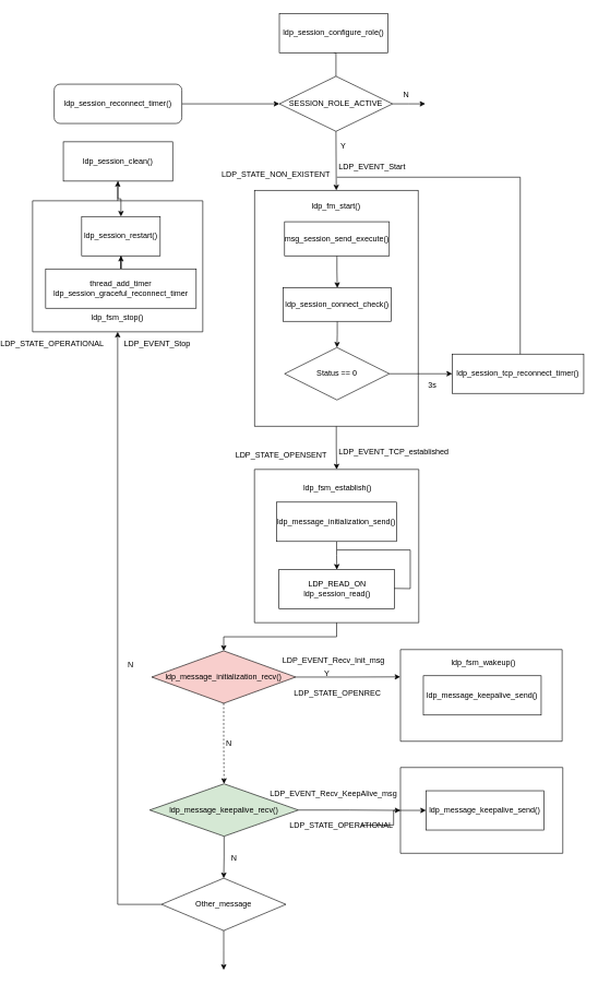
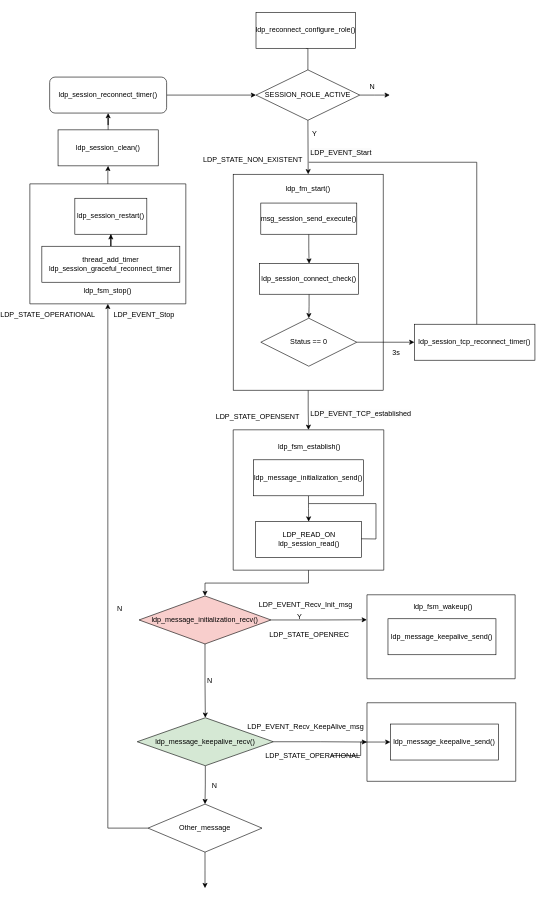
  <mxCell id="0" />
  <mxCell id="1" parent="0" />
  <mxCell id="2" style="edgeStyle=orthogonalEdgeStyle;rounded=0;orthogonalLoop=1;jettySize=auto;html=1;exitX=0.5;exitY=1;exitDx=0;exitDy=0;entryX=0.5;entryY=0;entryDx=0;entryDy=0;endArrow=none;" edge="1" parent="1" source="3" target="6"><mxGeometry relative="1" as="geometry" /></mxCell>
- <mxCell id="3" value="ldp_session_configure_role()" style="rounded=0;whiteSpace=wrap;html=1;" vertex="1" parent="1"><mxGeometry y="20" width="166" height="60" as="geometry" x="397" /></mxCell>
+ <mxCell id="3" value="ldp_reconnect_configure_role()" style="rounded=0;whiteSpace=wrap;html=1;" vertex="1" parent="1"><mxGeometry y="20" width="166" height="60" as="geometry" x="397" /></mxCell>
  <mxCell id="4" style="edgeStyle=orthogonalEdgeStyle;rounded=0;orthogonalLoop=1;jettySize=auto;html=1;entryX=0.5;entryY=0;entryDx=0;entryDy=0;" edge="1" parent="1" target="10"><mxGeometry relative="1" as="geometry"><mxPoint x="480" y="340" as="targetPoint" /><mxPoint x="483.5" y="200" as="sourcePoint" /></mxGeometry></mxCell>
  <mxCell id="5" style="edgeStyle=orthogonalEdgeStyle;rounded=0;orthogonalLoop=1;jettySize=auto;html=1;exitX=1;exitY=0.5;exitDx=0;exitDy=0;" edge="1" parent="1" source="6"><mxGeometry relative="1" as="geometry"><mxPoint x="620" y="158" as="targetPoint" /></mxGeometry></mxCell>
  <mxCell id="6" value="SESSION_ROLE_ACTIVE" style="rhombus;whiteSpace=wrap;html=1;" vertex="1" parent="1"><mxGeometry y="116" width="173" height="84" as="geometry" x="397" /></mxCell>
  <mxCell id="7" value="N" style="text;html=1;strokeColor=none;fillColor=none;align=center;verticalAlign=middle;whiteSpace=wrap;rounded=0;" vertex="1" parent="1"><mxGeometry x="561" y="129" width="60" height="30" as="geometry" /></mxCell>
  <mxCell id="8" value="Y" style="text;html=1;strokeColor=none;fillColor=none;align=center;verticalAlign=middle;whiteSpace=wrap;rounded=0;" vertex="1" parent="1"><mxGeometry x="465" y="207" width="60" height="30" as="geometry" /></mxCell>
  <mxCell id="9" style="edgeStyle=orthogonalEdgeStyle;rounded=0;orthogonalLoop=1;jettySize=auto;html=1;entryX=0.5;entryY=0;entryDx=0;entryDy=0;" edge="1" parent="1" source="10" target="30"><mxGeometry relative="1" as="geometry" /></mxCell>
  <mxCell id="10" value="" style="rounded=0;whiteSpace=wrap;html=1;" vertex="1" parent="1"><mxGeometry x="359" y="290" width="250" height="360" as="geometry" /></mxCell>
  <mxCell id="11" value="&lt;span style=&quot;color: rgb(0, 0, 0); font-family: Helvetica; font-size: 12px; font-style: normal; font-variant-ligatures: normal; font-variant-caps: normal; font-weight: 400; letter-spacing: normal; orphans: 2; text-align: center; text-indent: 0px; text-transform: none; widows: 2; word-spacing: 0px; -webkit-text-stroke-width: 0px; background-color: rgb(251, 251, 251); text-decoration-thickness: initial; text-decoration-style: initial; text-decoration-color: initial; float: none; display: inline !important;&quot;&gt;LDP_EVENT_Start&lt;/span&gt;" style="text;whiteSpace=wrap;html=1;" vertex="1" parent="1"><mxGeometry x="486" y="240" width="140" height="40" as="geometry" /></mxCell>
  <mxCell id="12" value="" style="edgeStyle=orthogonalEdgeStyle;rounded=0;orthogonalLoop=1;jettySize=auto;html=1;" edge="1" parent="1" source="13" target="15"><mxGeometry relative="1" as="geometry" /></mxCell>
  <mxCell id="13" value="msg_session_send_execute()" style="rounded=0;whiteSpace=wrap;html=1;" vertex="1" parent="1"><mxGeometry x="405" y="338" width="160" height="52" as="geometry" /></mxCell>
  <mxCell id="14" style="edgeStyle=orthogonalEdgeStyle;rounded=0;orthogonalLoop=1;jettySize=auto;html=1;" edge="1" parent="1" source="15" target="18"><mxGeometry relative="1" as="geometry" /></mxCell>
  <mxCell id="15" value="ldp_session_connect_check()" style="whiteSpace=wrap;html=1;rounded=0;" vertex="1" parent="1"><mxGeometry x="403" y="439" width="165" height="51" as="geometry" /></mxCell>
  <mxCell id="16" value="ldp_fm_start()" style="text;html=1;strokeColor=none;fillColor=none;align=center;verticalAlign=middle;whiteSpace=wrap;rounded=0;" vertex="1" parent="1"><mxGeometry x="454" y="300" width="60" height="30" as="geometry" /></mxCell>
  <mxCell id="17" style="edgeStyle=orthogonalEdgeStyle;rounded=0;orthogonalLoop=1;jettySize=auto;html=1;entryX=0;entryY=0.5;entryDx=0;entryDy=0;" edge="1" parent="1" source="18" target="22"><mxGeometry relative="1" as="geometry" /></mxCell>
  <mxCell id="18" value="Status == 0" style="rhombus;whiteSpace=wrap;html=1;" vertex="1" parent="1"><mxGeometry x="405" y="530" width="160" height="80" as="geometry" /></mxCell>
  <mxCell id="19" value="Y" style="text;html=1;strokeColor=none;fillColor=none;align=center;verticalAlign=middle;whiteSpace=wrap;rounded=0;" vertex="1" parent="1"><mxGeometry x="440" y="1013" width="60" height="30" as="geometry" /></mxCell>
  <mxCell id="20" value="&lt;span style=&quot;color: rgb(0, 0, 0); font-family: Helvetica; font-size: 12px; font-style: normal; font-variant-ligatures: normal; font-variant-caps: normal; font-weight: 400; letter-spacing: normal; orphans: 2; text-align: center; text-indent: 0px; text-transform: none; widows: 2; word-spacing: 0px; -webkit-text-stroke-width: 0px; background-color: rgb(251, 251, 251); text-decoration-thickness: initial; text-decoration-style: initial; text-decoration-color: initial; float: none; display: inline !important;&quot;&gt;LDP_EVENT_TCP_established&lt;/span&gt;" style="text;whiteSpace=wrap;html=1;" vertex="1" parent="1"><mxGeometry x="486" y="676" width="140" height="40" as="geometry" /></mxCell>
  <mxCell id="21" value="N" style="text;html=1;strokeColor=none;fillColor=none;align=center;verticalAlign=middle;whiteSpace=wrap;rounded=0;" vertex="1" parent="1"><mxGeometry x="140" y="1000" width="60" height="30" as="geometry" /></mxCell>
  <mxCell id="22" value="ldp_session_tcp_reconnect_timer()" style="rounded=0;whiteSpace=wrap;html=1;" vertex="1" parent="1"><mxGeometry x="661" y="540" width="201" height="60" as="geometry" /></mxCell>
  <mxCell id="23" value="3s" style="text;html=1;strokeColor=none;fillColor=none;align=center;verticalAlign=middle;whiteSpace=wrap;rounded=0;" vertex="1" parent="1"><mxGeometry x="601" y="573" width="60" height="30" as="geometry" /></mxCell>
  <mxCell id="24" value="" style="endArrow=none;html=1;rounded=0;" edge="1" parent="1"><mxGeometry width="50" height="50" relative="1" as="geometry"><mxPoint x="765" y="540" as="sourcePoint" /><mxPoint x="485" y="270" as="targetPoint" /><Array as="points"><mxPoint x="765" y="270" /></Array></mxGeometry></mxCell>
  <mxCell id="25" value="LDP_STATE_NON_EXISTENT" style="text;html=1;strokeColor=none;fillColor=none;align=center;verticalAlign=middle;whiteSpace=wrap;rounded=0;" vertex="1" parent="1"><mxGeometry x="362" y="251" width="60" height="30" as="geometry" /></mxCell>
  <mxCell id="26" style="edgeStyle=orthogonalEdgeStyle;rounded=0;orthogonalLoop=1;jettySize=auto;html=1;" edge="1" parent="1" source="27" target="28"><mxGeometry relative="1" as="geometry"><mxPoint x="485.5" y="860" as="targetPoint" /></mxGeometry></mxCell>
  <mxCell id="27" value="ldp_message_initialization_send()" style="rounded=0;whiteSpace=wrap;html=1;" vertex="1" parent="1"><mxGeometry x="393" y="766" width="183" height="60" as="geometry" /></mxCell>
  <mxCell id="28" value="LDP_READ_ON&lt;br&gt;ldp_session_read()" style="rounded=0;whiteSpace=wrap;html=1;" vertex="1" parent="1"><mxGeometry x="396.5" y="869" width="176.5" height="60" as="geometry" /></mxCell>
  <mxCell id="29" style="edgeStyle=orthogonalEdgeStyle;rounded=0;orthogonalLoop=1;jettySize=auto;html=1;entryX=0.5;entryY=0;entryDx=0;entryDy=0;" edge="1" parent="1" source="30" target="36"><mxGeometry relative="1" as="geometry" /></mxCell>
  <mxCell id="30" value="" style="swimlane;startSize=0;" vertex="1" parent="1"><mxGeometry x="359" y="716" width="251" height="234" as="geometry" /></mxCell>
  <mxCell id="31" value="ldp_fsm_establish()" style="text;html=1;strokeColor=none;fillColor=none;align=center;verticalAlign=middle;whiteSpace=wrap;rounded=0;" vertex="1" parent="30"><mxGeometry x="97" y="14" width="60" height="30" as="geometry" /></mxCell>
  <mxCell id="32" value="" style="endArrow=none;html=1;rounded=0;exitX=0.998;exitY=0.478;exitDx=0;exitDy=0;exitPerimeter=0;" edge="1" parent="30" source="28"><mxGeometry width="50" height="50" relative="1" as="geometry"><mxPoint x="221" y="182" as="sourcePoint" /><mxPoint x="126" y="123" as="targetPoint" /><Array as="points"><mxPoint x="238" y="182" /><mxPoint x="238" y="123" /></Array></mxGeometry></mxCell>
  <mxCell id="33" value="LDP_STATE_OPENSENT" style="text;html=1;strokeColor=none;fillColor=none;align=center;verticalAlign=middle;whiteSpace=wrap;rounded=0;" vertex="1" parent="1"><mxGeometry x="370" y="680" width="60" height="30" as="geometry" /></mxCell>
  <mxCell id="34" style="edgeStyle=orthogonalEdgeStyle;rounded=0;orthogonalLoop=1;jettySize=auto;html=1;exitX=0;exitY=0.5;exitDx=0;exitDy=0;" edge="1" parent="1" source="53" target="56"><mxGeometry relative="1" as="geometry"><mxPoint x="210" y="1380" as="sourcePoint" /><mxPoint x="190" y="410" as="targetPoint" /><Array as="points"><mxPoint x="150" y="1380" /></Array></mxGeometry></mxCell>
- <mxCell id="35" style="edgeStyle=orthogonalEdgeStyle;rounded=0;orthogonalLoop=1;jettySize=auto;html=1;entryX=0.5;entryY=0;entryDx=0;entryDy=0;dashed=1;" edge="1" parent="1" source="36" target="44"><mxGeometry relative="1" as="geometry" /></mxCell>
+ <mxCell id="35" style="edgeStyle=orthogonalEdgeStyle;rounded=0;orthogonalLoop=1;jettySize=auto;html=1;entryX=0.5;entryY=0;entryDx=0;entryDy=0;" edge="1" parent="1" source="36" target="44"><mxGeometry relative="1" as="geometry" /></mxCell>
  <mxCell id="36" value="ldp_message_initialization_recv()" style="rhombus;whiteSpace=wrap;html=1;fillColor=#f8cecc;" vertex="1" parent="1"><mxGeometry x="202" y="993" width="220" height="80" as="geometry" /></mxCell>
  <mxCell id="37" value="LDP_EVENT_Recv_Init_msg" style="text;html=1;strokeColor=none;fillColor=none;align=center;verticalAlign=middle;whiteSpace=wrap;rounded=0;" vertex="1" parent="1"><mxGeometry x="450" y="993" width="60" height="30" as="geometry" /></mxCell>
  <mxCell id="38" value="" style="swimlane;startSize=0;" vertex="1" parent="1"><mxGeometry x="582" y="991" width="247" height="140" as="geometry" /></mxCell>
  <mxCell id="39" value="ldp_message_keepalive_send()" style="rounded=0;whiteSpace=wrap;html=1;" vertex="1" parent="38"><mxGeometry x="35" y="40" width="180" height="60" as="geometry" /></mxCell>
  <mxCell id="40" value="ldp_fsm_wakeup()" style="text;html=1;strokeColor=none;fillColor=none;align=center;verticalAlign=middle;whiteSpace=wrap;rounded=0;" vertex="1" parent="1"><mxGeometry x="679" y="997" width="60" height="30" as="geometry" /></mxCell>
  <mxCell id="41" value="LDP_STATE_OPENREC" style="text;html=1;strokeColor=none;fillColor=none;align=center;verticalAlign=middle;whiteSpace=wrap;rounded=0;" vertex="1" parent="1"><mxGeometry x="455.5" y="1043" width="60" height="30" as="geometry" /></mxCell>
  <mxCell id="42" style="edgeStyle=orthogonalEdgeStyle;rounded=0;orthogonalLoop=1;jettySize=auto;html=1;exitX=1;exitY=0.5;exitDx=0;exitDy=0;entryX=0;entryY=0.5;entryDx=0;entryDy=0;" edge="1" parent="1" source="44" target="47"><mxGeometry relative="1" as="geometry" /></mxCell>
  <mxCell id="43" style="edgeStyle=orthogonalEdgeStyle;rounded=0;orthogonalLoop=1;jettySize=auto;html=1;entryX=0.5;entryY=0;entryDx=0;entryDy=0;" edge="1" parent="1" source="44" target="53"><mxGeometry relative="1" as="geometry" /></mxCell>
  <mxCell id="44" value="ldp_message_keepalive_recv()" style="rhombus;whiteSpace=wrap;html=1;fillColor=#d5e8d4;" vertex="1" parent="1"><mxGeometry x="199" y="1196" width="227" height="80" as="geometry" /></mxCell>
  <mxCell id="45" style="edgeStyle=orthogonalEdgeStyle;rounded=0;orthogonalLoop=1;jettySize=auto;html=1;entryX=-0.001;entryY=0.298;entryDx=0;entryDy=0;entryPerimeter=0;" edge="1" parent="1" source="36" target="38"><mxGeometry relative="1" as="geometry" /></mxCell>
  <mxCell id="46" value="N" style="text;html=1;strokeColor=none;fillColor=none;align=center;verticalAlign=middle;whiteSpace=wrap;rounded=0;" vertex="1" parent="1"><mxGeometry x="290" y="1120" width="60" height="30" as="geometry" /></mxCell>
  <mxCell id="47" value="" style="swimlane;startSize=0;" vertex="1" parent="1"><mxGeometry x="582" y="1171" width="248" height="131" as="geometry" /></mxCell>
  <mxCell id="48" value="ldp_message_keepalive_send()" style="rounded=0;whiteSpace=wrap;html=1;" vertex="1" parent="47"><mxGeometry x="39" y="35.5" width="180" height="60" as="geometry" /></mxCell>
  <mxCell id="49" value="LDP_EVENT_Recv_KeepAlive_msg" style="text;html=1;strokeColor=none;fillColor=none;align=center;verticalAlign=middle;whiteSpace=wrap;rounded=0;" vertex="1" parent="1"><mxGeometry x="449.5" y="1196" width="60" height="30" as="geometry" /></mxCell>
  <mxCell id="50" value="" style="edgeStyle=orthogonalEdgeStyle;rounded=0;orthogonalLoop=1;jettySize=auto;html=1;" edge="1" parent="1" source="51" target="48"><mxGeometry relative="1" as="geometry" /></mxCell>
  <mxCell id="51" value="LDP_STATE_OPERATIONAL" style="text;html=1;strokeColor=none;fillColor=none;align=center;verticalAlign=middle;whiteSpace=wrap;rounded=0;" vertex="1" parent="1"><mxGeometry x="462" y="1244" width="60" height="30" as="geometry" /></mxCell>
  <mxCell id="52" style="edgeStyle=orthogonalEdgeStyle;rounded=0;orthogonalLoop=1;jettySize=auto;html=1;" edge="1" parent="1" source="53"><mxGeometry relative="1" as="geometry"><mxPoint x="312" y="1480" as="targetPoint" /></mxGeometry></mxCell>
  <mxCell id="53" value="Other_message" style="rhombus;whiteSpace=wrap;html=1;" vertex="1" parent="1"><mxGeometry x="217" y="1340" width="190" height="80" as="geometry" /></mxCell>
  <mxCell id="54" value="N" style="text;html=1;strokeColor=none;fillColor=none;align=center;verticalAlign=middle;whiteSpace=wrap;rounded=0;" vertex="1" parent="1"><mxGeometry x="298" y="1295" width="60" height="30" as="geometry" /></mxCell>
  <mxCell id="55" style="edgeStyle=orthogonalEdgeStyle;rounded=0;orthogonalLoop=1;jettySize=auto;html=1;entryX=0.5;entryY=1;entryDx=0;entryDy=0;" edge="1" parent="1" source="56" target="64"><mxGeometry relative="1" as="geometry" /></mxCell>
  <mxCell id="56" value="" style="swimlane;startSize=0;" vertex="1" parent="1"><mxGeometry x="20" y="306" width="260" height="200" as="geometry" /></mxCell>
  <mxCell id="57" value="ldp_fsm_stop()" style="text;html=1;strokeColor=none;fillColor=none;align=center;verticalAlign=middle;whiteSpace=wrap;rounded=0;" vertex="1" parent="56"><mxGeometry x="100" y="164" width="60" height="30" as="geometry" /></mxCell>
  <mxCell id="58" style="edgeStyle=orthogonalEdgeStyle;rounded=0;orthogonalLoop=1;jettySize=auto;html=1;entryX=0.5;entryY=1;entryDx=0;entryDy=0;" edge="1" parent="56" source="59" target="60"><mxGeometry relative="1" as="geometry" /></mxCell>
  <mxCell id="59" value="thread_add_timer&lt;br&gt;ldp_session_graceful_reconnect_timer" style="rounded=0;whiteSpace=wrap;html=1;" vertex="1" parent="56"><mxGeometry x="20" y="104" width="230" height="60" as="geometry" /></mxCell>
  <mxCell id="60" value="ldp_session_restart()" style="rounded=0;whiteSpace=wrap;html=1;" vertex="1" parent="56"><mxGeometry x="75" y="24" width="120" height="60" as="geometry" /></mxCell>
  <mxCell id="61" value="LDP_STATE_OPERATIONAL" style="text;html=1;strokeColor=none;fillColor=none;align=center;verticalAlign=middle;whiteSpace=wrap;rounded=0;" vertex="1" parent="1"><mxGeometry x="20" y="510" width="60" height="30" as="geometry" /></mxCell>
  <mxCell id="62" value="&lt;span style=&quot;color: rgb(0, 0, 0); font-family: Helvetica; font-size: 12px; font-style: normal; font-variant-ligatures: normal; font-variant-caps: normal; font-weight: 400; letter-spacing: normal; orphans: 2; text-align: center; text-indent: 0px; text-transform: none; widows: 2; word-spacing: 0px; -webkit-text-stroke-width: 0px; background-color: rgb(251, 251, 251); text-decoration-thickness: initial; text-decoration-style: initial; text-decoration-color: initial; float: none; display: inline !important;&quot;&gt;LDP_EVENT_Stop&lt;/span&gt;" style="text;whiteSpace=wrap;html=1;" vertex="1" parent="1"><mxGeometry x="158" y="510" width="140" height="40" as="geometry" /></mxCell>
- <mxCell id="63" value="" style="edgeStyle=orthogonalEdgeStyle;rounded=0;orthogonalLoop=1;jettySize=auto;html=1;" edge="1" parent="1" source="64" target="60"><mxGeometry relative="1" as="geometry" /></mxCell>
+ <mxCell id="63" value="" style="edgeStyle=orthogonalEdgeStyle;rounded=0;orthogonalLoop=1;jettySize=auto;html=1;" edge="1" parent="1" source="64" target="66"><mxGeometry relative="1" as="geometry" /></mxCell>
  <mxCell id="64" value="ldp_session_clean()" style="rounded=0;whiteSpace=wrap;html=1;" vertex="1" parent="1"><mxGeometry x="67" y="216" width="167" height="60" as="geometry" /></mxCell>
  <mxCell id="65" style="edgeStyle=orthogonalEdgeStyle;rounded=0;orthogonalLoop=1;jettySize=auto;html=1;entryX=0;entryY=0.5;entryDx=0;entryDy=0;" edge="1" parent="1" source="66" target="6"><mxGeometry relative="1" as="geometry" /></mxCell>
  <mxCell id="66" value="ldp_session_reconnect_timer()" style="whiteSpace=wrap;html=1;rounded=1;" vertex="1" parent="1"><mxGeometry x="53" y="128" width="195" height="60" as="geometry" /></mxCell>
